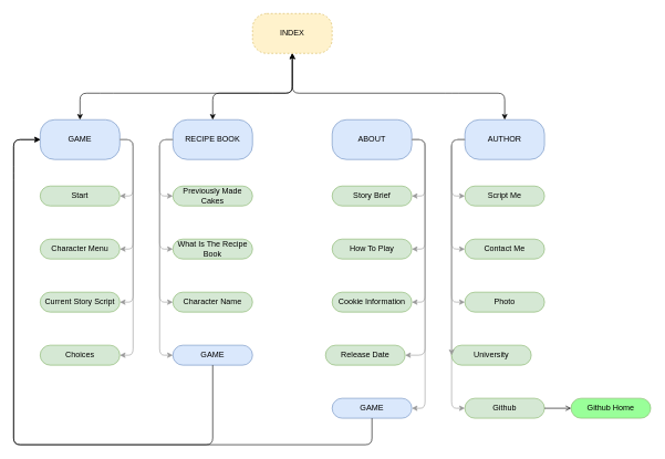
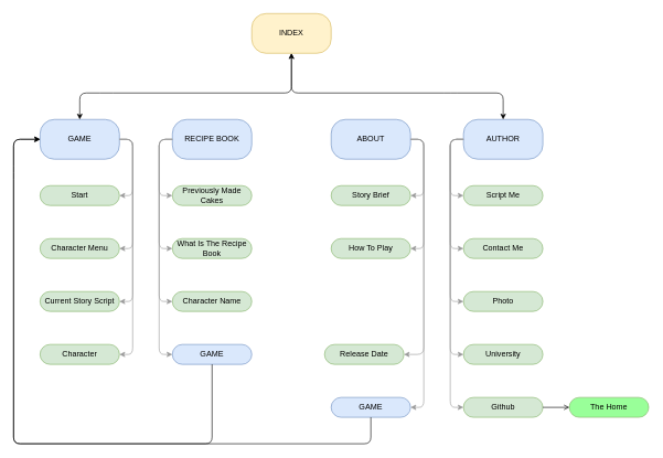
  <mxCell id="0" />
  <mxCell id="1" parent="0" />
- <mxCell id="2" value="INDEX" style="rounded=1;whiteSpace=wrap;html=1;arcSize=36;fillColor=#fff2cc;strokeColor=#d6b656;dashed=1;" vertex="1" parent="1"><mxGeometry x="380" y="20" width="120" height="60" as="geometry" /></mxCell>
+ <mxCell id="2" value="INDEX" style="rounded=1;whiteSpace=wrap;html=1;arcSize=36;fillColor=#fff2cc;strokeColor=#d6b656;" vertex="1" parent="1"><mxGeometry x="380" y="20" width="120" height="60" as="geometry" /></mxCell>
  <mxCell id="3" value="GAME" style="rounded=1;whiteSpace=wrap;html=1;arcSize=36;fillColor=#dae8fc;strokeColor=#6c8ebf;" vertex="1" parent="1"><mxGeometry x="60" y="180" width="120" height="60" as="geometry" /></mxCell>
  <mxCell id="4" value="RECIPE BOOK" style="rounded=1;whiteSpace=wrap;html=1;arcSize=36;fillColor=#dae8fc;strokeColor=#6c8ebf;" vertex="1" parent="1"><mxGeometry x="260" y="180" width="120" height="60" as="geometry" /></mxCell>
  <mxCell id="5" value="AUTHOR" style="rounded=1;whiteSpace=wrap;html=1;arcSize=36;fillColor=#dae8fc;strokeColor=#6c8ebf;" vertex="1" parent="1"><mxGeometry x="700" y="180" width="120" height="60" as="geometry" /></mxCell>
  <mxCell id="6" value="ABOUT" style="rounded=1;whiteSpace=wrap;html=1;arcSize=36;fillColor=#dae8fc;strokeColor=#6c8ebf;" vertex="1" parent="1"><mxGeometry x="500" y="180" width="120" height="60" as="geometry" /></mxCell>
  <mxCell id="7" value="" style="endArrow=classic;html=1;entryX=0.5;entryY=1;entryDx=0;entryDy=0;exitX=0.5;exitY=0;exitDx=0;exitDy=0;endFill=1;startArrow=classic;startFill=1;" edge="1" parent="1" source="3" target="2"><mxGeometry width="50" height="50" relative="1" as="geometry"><mxPoint x="350" y="230" as="sourcePoint" /><mxPoint x="400" y="80" as="targetPoint" /><Array as="points"><mxPoint x="120" y="140" /><mxPoint x="160" y="140" /><mxPoint x="440" y="140" /></Array></mxGeometry></mxCell>
- <mxCell id="8" value="" style="endArrow=classic;html=1;entryX=0.5;entryY=1;entryDx=0;entryDy=0;exitX=0.5;exitY=0;exitDx=0;exitDy=0;startArrow=classic;startFill=1;endFill=1;" edge="1" parent="1" source="4" target="2"><mxGeometry width="50" height="50" relative="1" as="geometry"><mxPoint x="350" y="230" as="sourcePoint" /><mxPoint x="400" y="80" as="targetPoint" /><Array as="points"><mxPoint x="320" y="140" /><mxPoint x="400" y="140" /><mxPoint x="440" y="140" /><mxPoint x="440" y="120" /></Array></mxGeometry></mxCell>
  <mxCell id="9" value="" style="endArrow=open;html=1;entryX=0.5;entryY=1;entryDx=0;entryDy=0;exitX=0.5;exitY=0;exitDx=0;exitDy=0;startArrow=classic;startFill=1;endFill=1;" edge="1" parent="1" source="5" target="2"><mxGeometry width="50" height="50" relative="1" as="geometry"><mxPoint x="530" y="190" as="sourcePoint" /><mxPoint x="450" y="90" as="targetPoint" /><Array as="points"><mxPoint x="760" y="140" /><mxPoint x="680" y="140" /><mxPoint x="440" y="140" /></Array></mxGeometry></mxCell>
  <mxCell id="10" value="Script Me" style="rounded=1;whiteSpace=wrap;html=1;arcSize=50;glass=0;fillColor=#d5e8d4;strokeColor=#82b366;" vertex="1" parent="1"><mxGeometry x="700" y="280" width="120" height="30" as="geometry" /></mxCell>
  <mxCell id="11" value="Contact Me" style="rounded=1;whiteSpace=wrap;html=1;arcSize=50;fillColor=#d5e8d4;strokeColor=#82b366;" vertex="1" parent="1"><mxGeometry x="700" y="360" width="120" height="30" as="geometry" /></mxCell>
  <mxCell id="12" value="Photo" style="rounded=1;whiteSpace=wrap;html=1;arcSize=50;fillColor=#d5e8d4;strokeColor=#82b366;" vertex="1" parent="1"><mxGeometry x="700" y="440" width="120" height="30" as="geometry" /></mxCell>
  <mxCell id="13" value="" style="endArrow=classic;html=1;exitX=0;exitY=0.5;exitDx=0;exitDy=0;entryX=0;entryY=0.5;entryDx=0;entryDy=0;fillColor=#f5f5f5;strokeColor=#999999;" edge="1" parent="1" source="5" target="15"><mxGeometry width="50" height="50" relative="1" as="geometry"><mxPoint x="830" y="270" as="sourcePoint" /><mxPoint x="880" y="220" as="targetPoint" /><Array as="points"><mxPoint x="680" y="210" /><mxPoint x="680" y="615" /></Array></mxGeometry></mxCell>
- <mxCell id="14" value="University" style="rounded=1;whiteSpace=wrap;html=1;arcSize=50;glass=0;fillColor=#d5e8d4;strokeColor=#82b366;" vertex="1" parent="1"><mxGeometry x="680" y="520" width="120" height="30" as="geometry" /></mxCell>
+ <mxCell id="14" value="University" style="rounded=1;whiteSpace=wrap;html=1;arcSize=50;glass=0;fillColor=#d5e8d4;strokeColor=#82b366;" vertex="1" parent="1"><mxGeometry x="700" y="520" width="120" height="30" as="geometry" /></mxCell>
  <mxCell id="15" value="Github" style="rounded=1;whiteSpace=wrap;html=1;arcSize=50;fillColor=#d5e8d4;strokeColor=#82b366;" vertex="1" parent="1"><mxGeometry x="700" y="600" width="120" height="30" as="geometry" /></mxCell>
  <mxCell id="16" value="" style="endArrow=classic;html=1;exitX=0;exitY=0.5;exitDx=0;exitDy=0;entryX=0;entryY=0.5;entryDx=0;entryDy=0;fillColor=#f5f5f5;strokeColor=#999999;" edge="1" parent="1" target="14"><mxGeometry width="50" height="50" relative="1" as="geometry"><mxPoint x="700" y="210" as="sourcePoint" /><mxPoint x="700" y="615" as="targetPoint" /><Array as="points"><mxPoint x="680" y="210" /><mxPoint x="680" y="535" /></Array></mxGeometry></mxCell>
  <mxCell id="17" value="" style="endArrow=classic;html=1;exitX=0;exitY=0.5;exitDx=0;exitDy=0;entryX=0;entryY=0.5;entryDx=0;entryDy=0;fillColor=#f5f5f5;strokeColor=#999999;" edge="1" parent="1" target="12"><mxGeometry width="50" height="50" relative="1" as="geometry"><mxPoint x="700" y="210" as="sourcePoint" /><mxPoint x="700" y="615" as="targetPoint" /><Array as="points"><mxPoint x="680" y="210" /><mxPoint x="680" y="455" /></Array></mxGeometry></mxCell>
  <mxCell id="18" value="" style="endArrow=classic;html=1;exitX=0;exitY=0.5;exitDx=0;exitDy=0;entryX=0;entryY=0.5;entryDx=0;entryDy=0;fillColor=#f5f5f5;strokeColor=#999999;" edge="1" parent="1" target="11"><mxGeometry width="50" height="50" relative="1" as="geometry"><mxPoint x="700" y="210" as="sourcePoint" /><mxPoint x="700" y="455" as="targetPoint" /><Array as="points"><mxPoint x="680" y="210" /><mxPoint x="680" y="375" /></Array></mxGeometry></mxCell>
  <mxCell id="19" value="" style="endArrow=classic;html=1;exitX=0;exitY=0.5;exitDx=0;exitDy=0;entryX=0;entryY=0.5;entryDx=0;entryDy=0;fillColor=#f5f5f5;strokeColor=#999999;" edge="1" parent="1" target="10"><mxGeometry width="50" height="50" relative="1" as="geometry"><mxPoint x="700" y="210" as="sourcePoint" /><mxPoint x="700" y="455" as="targetPoint" /><Array as="points"><mxPoint x="680" y="210" /><mxPoint x="680" y="295" /></Array></mxGeometry></mxCell>
  <mxCell id="20" value="Previously Made Cakes" style="rounded=1;whiteSpace=wrap;html=1;arcSize=50;glass=0;fillColor=#d5e8d4;strokeColor=#82b366;" vertex="1" parent="1"><mxGeometry x="260" y="280" width="120" height="30" as="geometry" /></mxCell>
  <mxCell id="21" value="What Is The Recipe Book" style="rounded=1;whiteSpace=wrap;html=1;arcSize=50;fillColor=#d5e8d4;strokeColor=#82b366;" vertex="1" parent="1"><mxGeometry x="260" y="360" width="120" height="30" as="geometry" /></mxCell>
  <mxCell id="22" value="Character Name" style="rounded=1;whiteSpace=wrap;html=1;arcSize=50;fillColor=#d5e8d4;strokeColor=#82b366;" vertex="1" parent="1"><mxGeometry x="260" y="440" width="120" height="30" as="geometry" /></mxCell>
  <mxCell id="23" value="" style="endArrow=classic;html=1;exitX=0;exitY=0.5;exitDx=0;exitDy=0;entryX=0;entryY=0.5;entryDx=0;entryDy=0;fillColor=#f5f5f5;strokeColor=#999999;" edge="1" parent="1" target="24"><mxGeometry width="50" height="50" relative="1" as="geometry"><mxPoint x="260" y="210" as="sourcePoint" /><mxPoint x="440" y="220" as="targetPoint" /><Array as="points"><mxPoint x="240" y="210" /><mxPoint x="240" y="535" /></Array></mxGeometry></mxCell>
  <mxCell id="24" value="GAME" style="rounded=1;whiteSpace=wrap;html=1;arcSize=50;fillColor=#dae8fc;strokeColor=#6c8ebf;" vertex="1" parent="1"><mxGeometry x="260" y="520" width="120" height="30" as="geometry" /></mxCell>
  <mxCell id="25" value="" style="endArrow=classic;html=1;exitX=0;exitY=0.5;exitDx=0;exitDy=0;entryX=0;entryY=0.5;entryDx=0;entryDy=0;fillColor=#f5f5f5;strokeColor=#999999;" edge="1" parent="1" target="22"><mxGeometry width="50" height="50" relative="1" as="geometry"><mxPoint x="260" y="210" as="sourcePoint" /><mxPoint x="260" y="615" as="targetPoint" /><Array as="points"><mxPoint x="240" y="210" /><mxPoint x="240" y="455" /></Array></mxGeometry></mxCell>
  <mxCell id="26" value="" style="endArrow=classic;html=1;exitX=0;exitY=0.5;exitDx=0;exitDy=0;entryX=0;entryY=0.5;entryDx=0;entryDy=0;fillColor=#f5f5f5;strokeColor=#999999;" edge="1" parent="1" target="21"><mxGeometry width="50" height="50" relative="1" as="geometry"><mxPoint x="260" y="210" as="sourcePoint" /><mxPoint x="260" y="455" as="targetPoint" /><Array as="points"><mxPoint x="240" y="210" /><mxPoint x="240" y="375" /></Array></mxGeometry></mxCell>
  <mxCell id="27" value="" style="endArrow=classic;html=1;exitX=0;exitY=0.5;exitDx=0;exitDy=0;entryX=0;entryY=0.5;entryDx=0;entryDy=0;fillColor=#f5f5f5;strokeColor=#999999;" edge="1" parent="1" target="20"><mxGeometry width="50" height="50" relative="1" as="geometry"><mxPoint x="260" y="210" as="sourcePoint" /><mxPoint x="260" y="455" as="targetPoint" /><Array as="points"><mxPoint x="240" y="210" /><mxPoint x="240" y="295" /></Array></mxGeometry></mxCell>
  <mxCell id="28" value="Story Brief" style="rounded=1;whiteSpace=wrap;html=1;arcSize=50;glass=0;fillColor=#d5e8d4;strokeColor=#82b366;" vertex="1" parent="1"><mxGeometry x="500" y="280" width="120" height="30" as="geometry" /></mxCell>
  <mxCell id="29" value="How To Play" style="rounded=1;whiteSpace=wrap;html=1;arcSize=50;fillColor=#d5e8d4;strokeColor=#82b366;" vertex="1" parent="1"><mxGeometry x="500" y="360" width="120" height="30" as="geometry" /></mxCell>
- <mxCell id="30" value="Cookie Information" style="rounded=1;whiteSpace=wrap;html=1;arcSize=50;fillColor=#d5e8d4;strokeColor=#82b366;" vertex="1" parent="1"><mxGeometry x="500" y="440" width="120" height="30" as="geometry" /></mxCell>
  <mxCell id="31" value="Release Date" style="rounded=1;whiteSpace=wrap;html=1;arcSize=50;glass=0;fillColor=#d5e8d4;strokeColor=#82b366;" vertex="1" parent="1"><mxGeometry x="490" y="520" width="120" height="30" as="geometry" /></mxCell>
  <mxCell id="32" value="" style="endArrow=classic;html=1;exitX=1;exitY=0.5;exitDx=0;exitDy=0;entryX=1;entryY=0.5;entryDx=0;entryDy=0;fillColor=#f5f5f5;strokeColor=#999999;" edge="1" parent="1" target="31"><mxGeometry width="50" height="50" relative="1" as="geometry"><mxPoint x="620" y="210" as="sourcePoint" /><mxPoint x="620" y="615" as="targetPoint" /><Array as="points"><mxPoint x="640" y="210" /><mxPoint x="640" y="535" /></Array></mxGeometry></mxCell>
- <mxCell id="33" value="" style="endArrow=classic;html=1;exitX=1;exitY=0.5;exitDx=0;exitDy=0;entryX=1;entryY=0.5;entryDx=0;entryDy=0;fillColor=#f5f5f5;strokeColor=#999999;" edge="1" parent="1" source="6" target="30"><mxGeometry width="50" height="50" relative="1" as="geometry"><mxPoint x="620" y="212.5" as="sourcePoint" /><mxPoint x="620" y="537.5" as="targetPoint" /><Array as="points"><mxPoint x="640" y="210" /><mxPoint x="640" y="455" /></Array></mxGeometry></mxCell>
  <mxCell id="34" value="" style="endArrow=classic;html=1;exitX=1;exitY=0.5;exitDx=0;exitDy=0;entryX=1;entryY=0.5;entryDx=0;entryDy=0;fillColor=#f5f5f5;strokeColor=#999999;" edge="1" parent="1" target="29"><mxGeometry width="50" height="50" relative="1" as="geometry"><mxPoint x="620" y="210" as="sourcePoint" /><mxPoint x="620" y="452.5" as="targetPoint" /><Array as="points"><mxPoint x="640" y="210" /><mxPoint x="640" y="375" /></Array></mxGeometry></mxCell>
  <mxCell id="35" value="" style="endArrow=classic;html=1;exitX=1;exitY=0.5;exitDx=0;exitDy=0;entryX=1;entryY=0.5;entryDx=0;entryDy=0;fillColor=#f5f5f5;strokeColor=#999999;" edge="1" parent="1" target="28"><mxGeometry width="50" height="50" relative="1" as="geometry"><mxPoint x="620" y="210" as="sourcePoint" /><mxPoint x="620" y="375" as="targetPoint" /><Array as="points"><mxPoint x="640" y="210" /><mxPoint x="640" y="295" /></Array></mxGeometry></mxCell>
  <mxCell id="36" value="" style="endArrow=classic;html=1;exitX=1;exitY=0.5;exitDx=0;exitDy=0;entryX=1;entryY=0.5;entryDx=0;entryDy=0;fillColor=#f5f5f5;strokeColor=#999999;" edge="1" parent="1"><mxGeometry width="50" height="50" relative="1" as="geometry"><mxPoint x="180" y="210" as="sourcePoint" /><mxPoint x="180" y="535" as="targetPoint" /><Array as="points"><mxPoint x="200" y="210" /><mxPoint x="200" y="535" /></Array></mxGeometry></mxCell>
  <mxCell id="37" value="" style="endArrow=classic;html=1;exitX=1;exitY=0.5;exitDx=0;exitDy=0;entryX=1;entryY=0.5;entryDx=0;entryDy=0;fillColor=#f5f5f5;strokeColor=#999999;" edge="1" parent="1"><mxGeometry width="50" height="50" relative="1" as="geometry"><mxPoint x="180" y="210" as="sourcePoint" /><mxPoint x="180" y="455" as="targetPoint" /><Array as="points"><mxPoint x="200" y="210" /><mxPoint x="200" y="455" /></Array></mxGeometry></mxCell>
  <mxCell id="38" value="" style="endArrow=classic;html=1;exitX=1;exitY=0.5;exitDx=0;exitDy=0;entryX=1;entryY=0.5;entryDx=0;entryDy=0;fillColor=#f5f5f5;strokeColor=#999999;" edge="1" parent="1"><mxGeometry width="50" height="50" relative="1" as="geometry"><mxPoint x="180" y="210" as="sourcePoint" /><mxPoint x="180" y="375" as="targetPoint" /><Array as="points"><mxPoint x="200" y="210" /><mxPoint x="200" y="375" /></Array></mxGeometry></mxCell>
  <mxCell id="39" value="" style="endArrow=classic;html=1;exitX=1;exitY=0.5;exitDx=0;exitDy=0;entryX=1;entryY=0.5;entryDx=0;entryDy=0;fillColor=#f5f5f5;strokeColor=#999999;" edge="1" parent="1"><mxGeometry width="50" height="50" relative="1" as="geometry"><mxPoint x="180" y="210" as="sourcePoint" /><mxPoint x="180" y="295" as="targetPoint" /><Array as="points"><mxPoint x="200" y="210" /><mxPoint x="200" y="295" /></Array></mxGeometry></mxCell>
  <mxCell id="40" value="Start" style="rounded=1;whiteSpace=wrap;html=1;arcSize=50;glass=0;fillColor=#d5e8d4;strokeColor=#82b366;" vertex="1" parent="1"><mxGeometry x="60" y="280" width="120" height="30" as="geometry" /></mxCell>
  <mxCell id="41" value="Character Menu" style="rounded=1;whiteSpace=wrap;html=1;arcSize=50;fillColor=#d5e8d4;strokeColor=#82b366;" vertex="1" parent="1"><mxGeometry x="60" y="360" width="120" height="30" as="geometry" /></mxCell>
  <mxCell id="42" value="Current Story Script" style="rounded=1;whiteSpace=wrap;html=1;arcSize=50;fillColor=#d5e8d4;strokeColor=#82b366;" vertex="1" parent="1"><mxGeometry x="60" y="440" width="120" height="30" as="geometry" /></mxCell>
- <mxCell id="43" value="Choices" style="rounded=1;whiteSpace=wrap;html=1;arcSize=50;glass=0;fillColor=#d5e8d4;strokeColor=#82b366;" vertex="1" parent="1"><mxGeometry x="60" y="520" width="120" height="30" as="geometry" /></mxCell>
- <mxCell id="44" value="Github Home" style="rounded=1;whiteSpace=wrap;html=1;arcSize=50;fillColor=#99FF99;strokeColor=#82b366;" vertex="1" parent="1"><mxGeometry x="860" y="600" width="120" height="30" as="geometry" /></mxCell>
+ <mxCell id="43" value="Character" style="rounded=1;whiteSpace=wrap;html=1;arcSize=50;glass=0;fillColor=#d5e8d4;strokeColor=#82b366;" vertex="1" parent="1"><mxGeometry x="60" y="520" width="120" height="30" as="geometry" /></mxCell>
+ <mxCell id="44" value="The Home" style="rounded=1;whiteSpace=wrap;html=1;arcSize=50;fillColor=#99FF99;strokeColor=#82b366;" vertex="1" parent="1"><mxGeometry x="860" y="600" width="120" height="30" as="geometry" /></mxCell>
  <mxCell id="45" value="" style="endArrow=open;html=1;strokeColor=#000000;entryX=0;entryY=0.5;entryDx=0;entryDy=0;exitX=1;exitY=0.5;exitDx=0;exitDy=0;" edge="1" parent="1" source="15" target="44"><mxGeometry width="50" height="50" relative="1" as="geometry"><mxPoint x="820" y="620" as="sourcePoint" /><mxPoint x="870" y="570" as="targetPoint" /></mxGeometry></mxCell>
  <mxCell id="46" value="GAME" style="rounded=1;whiteSpace=wrap;html=1;arcSize=50;glass=0;fillColor=#dae8fc;strokeColor=#6c8ebf;" vertex="1" parent="1"><mxGeometry x="500" y="600" width="120" height="30" as="geometry" /></mxCell>
  <mxCell id="47" value="" style="endArrow=classic;html=1;exitX=1;exitY=0.5;exitDx=0;exitDy=0;entryX=1;entryY=0.5;entryDx=0;entryDy=0;fillColor=#f5f5f5;strokeColor=#999999;" edge="1" parent="1" target="46" source="6"><mxGeometry width="50" height="50" relative="1" as="geometry"><mxPoint x="620" y="290" as="sourcePoint" /><mxPoint x="620" y="695" as="targetPoint" /><Array as="points"><mxPoint x="640" y="210" /><mxPoint x="640" y="290" /><mxPoint x="640" y="615" /></Array></mxGeometry></mxCell>
  <mxCell id="48" value="" style="endArrow=classic;html=1;exitX=0.5;exitY=1;exitDx=0;exitDy=0;entryX=0;entryY=0.5;entryDx=0;entryDy=0;fillColor=#f5f5f5;strokeColor=#000000;" edge="1" parent="1" source="46" target="3"><mxGeometry width="50" height="50" relative="1" as="geometry"><mxPoint x="540" y="670" as="sourcePoint" /><mxPoint x="540" y="1075" as="targetPoint" /><Array as="points"><mxPoint x="560" y="670" /><mxPoint x="20" y="670" /><mxPoint x="20" y="260" /><mxPoint x="20" y="210" /></Array></mxGeometry></mxCell>
  <mxCell id="49" value="" style="endArrow=classic;html=1;exitX=0.5;exitY=1;exitDx=0;exitDy=0;entryX=0;entryY=0.5;entryDx=0;entryDy=0;fillColor=#f5f5f5;strokeColor=#000000;" edge="1" parent="1" source="24"><mxGeometry width="50" height="50" relative="1" as="geometry"><mxPoint x="560" y="630" as="sourcePoint" /><mxPoint x="60" y="210" as="targetPoint" /><Array as="points"><mxPoint x="320" y="670" /><mxPoint x="20" y="670" /><mxPoint x="20" y="260" /><mxPoint x="20" y="210" /></Array></mxGeometry></mxCell>
